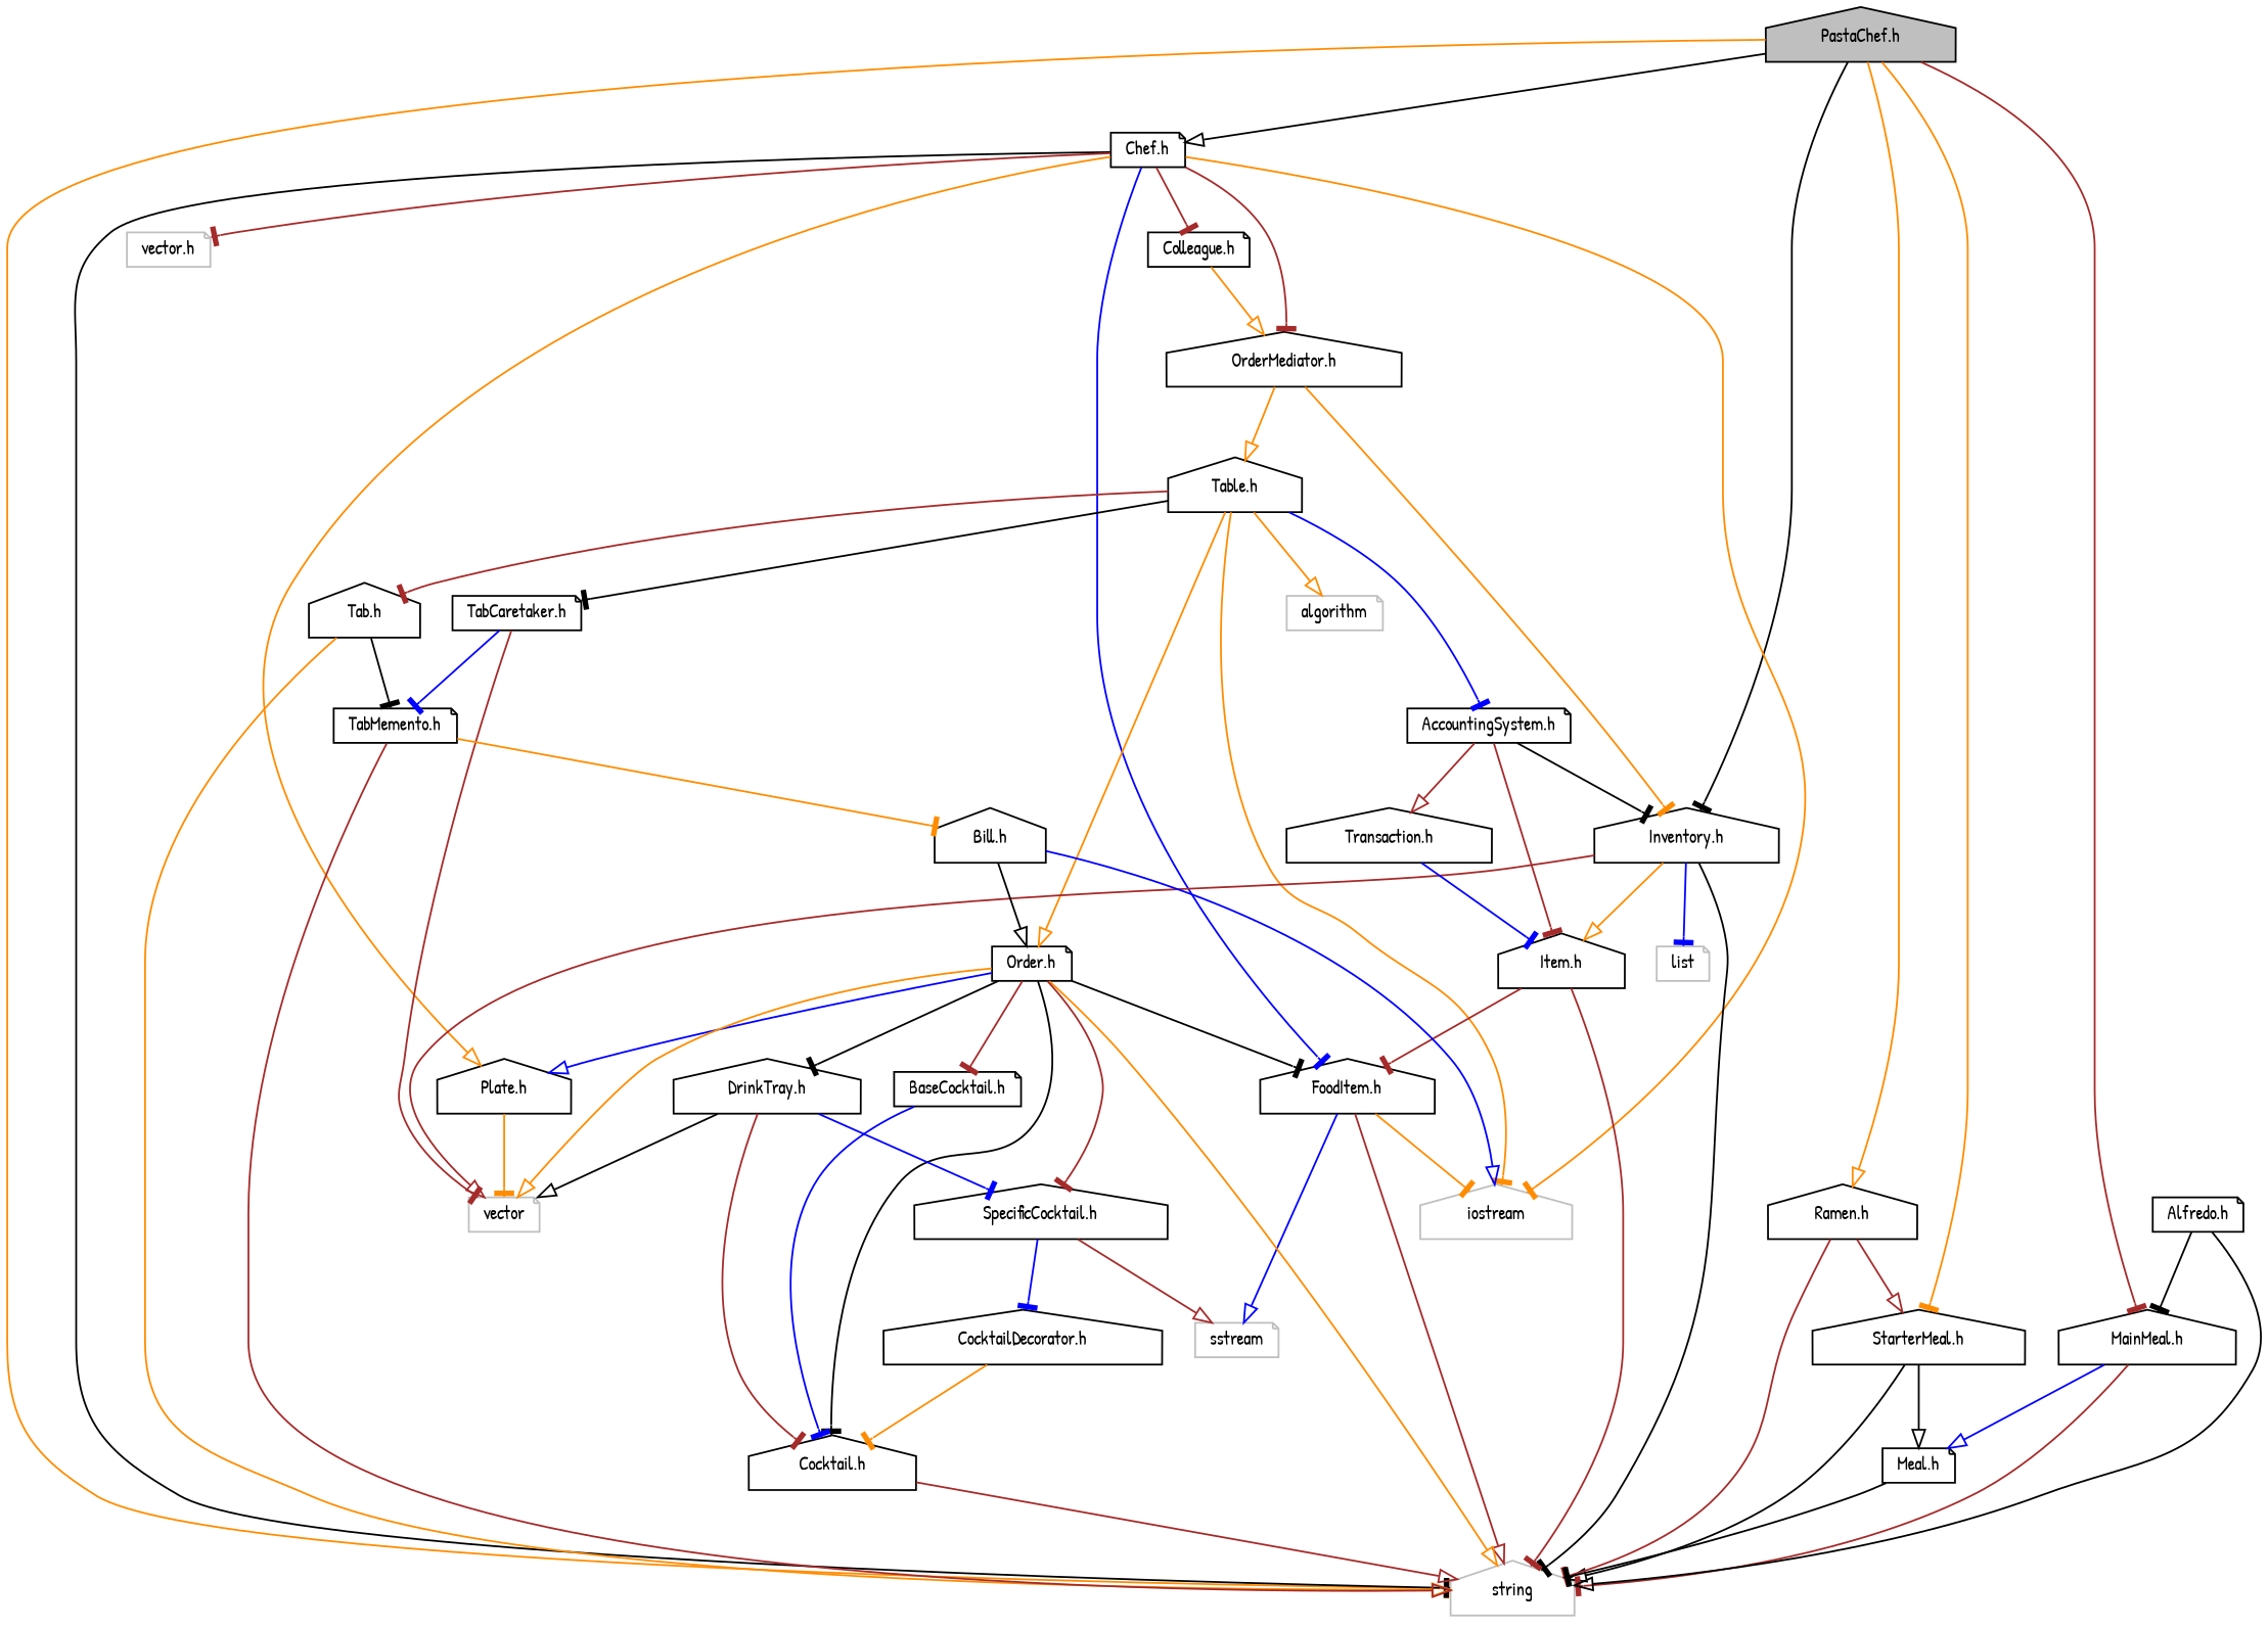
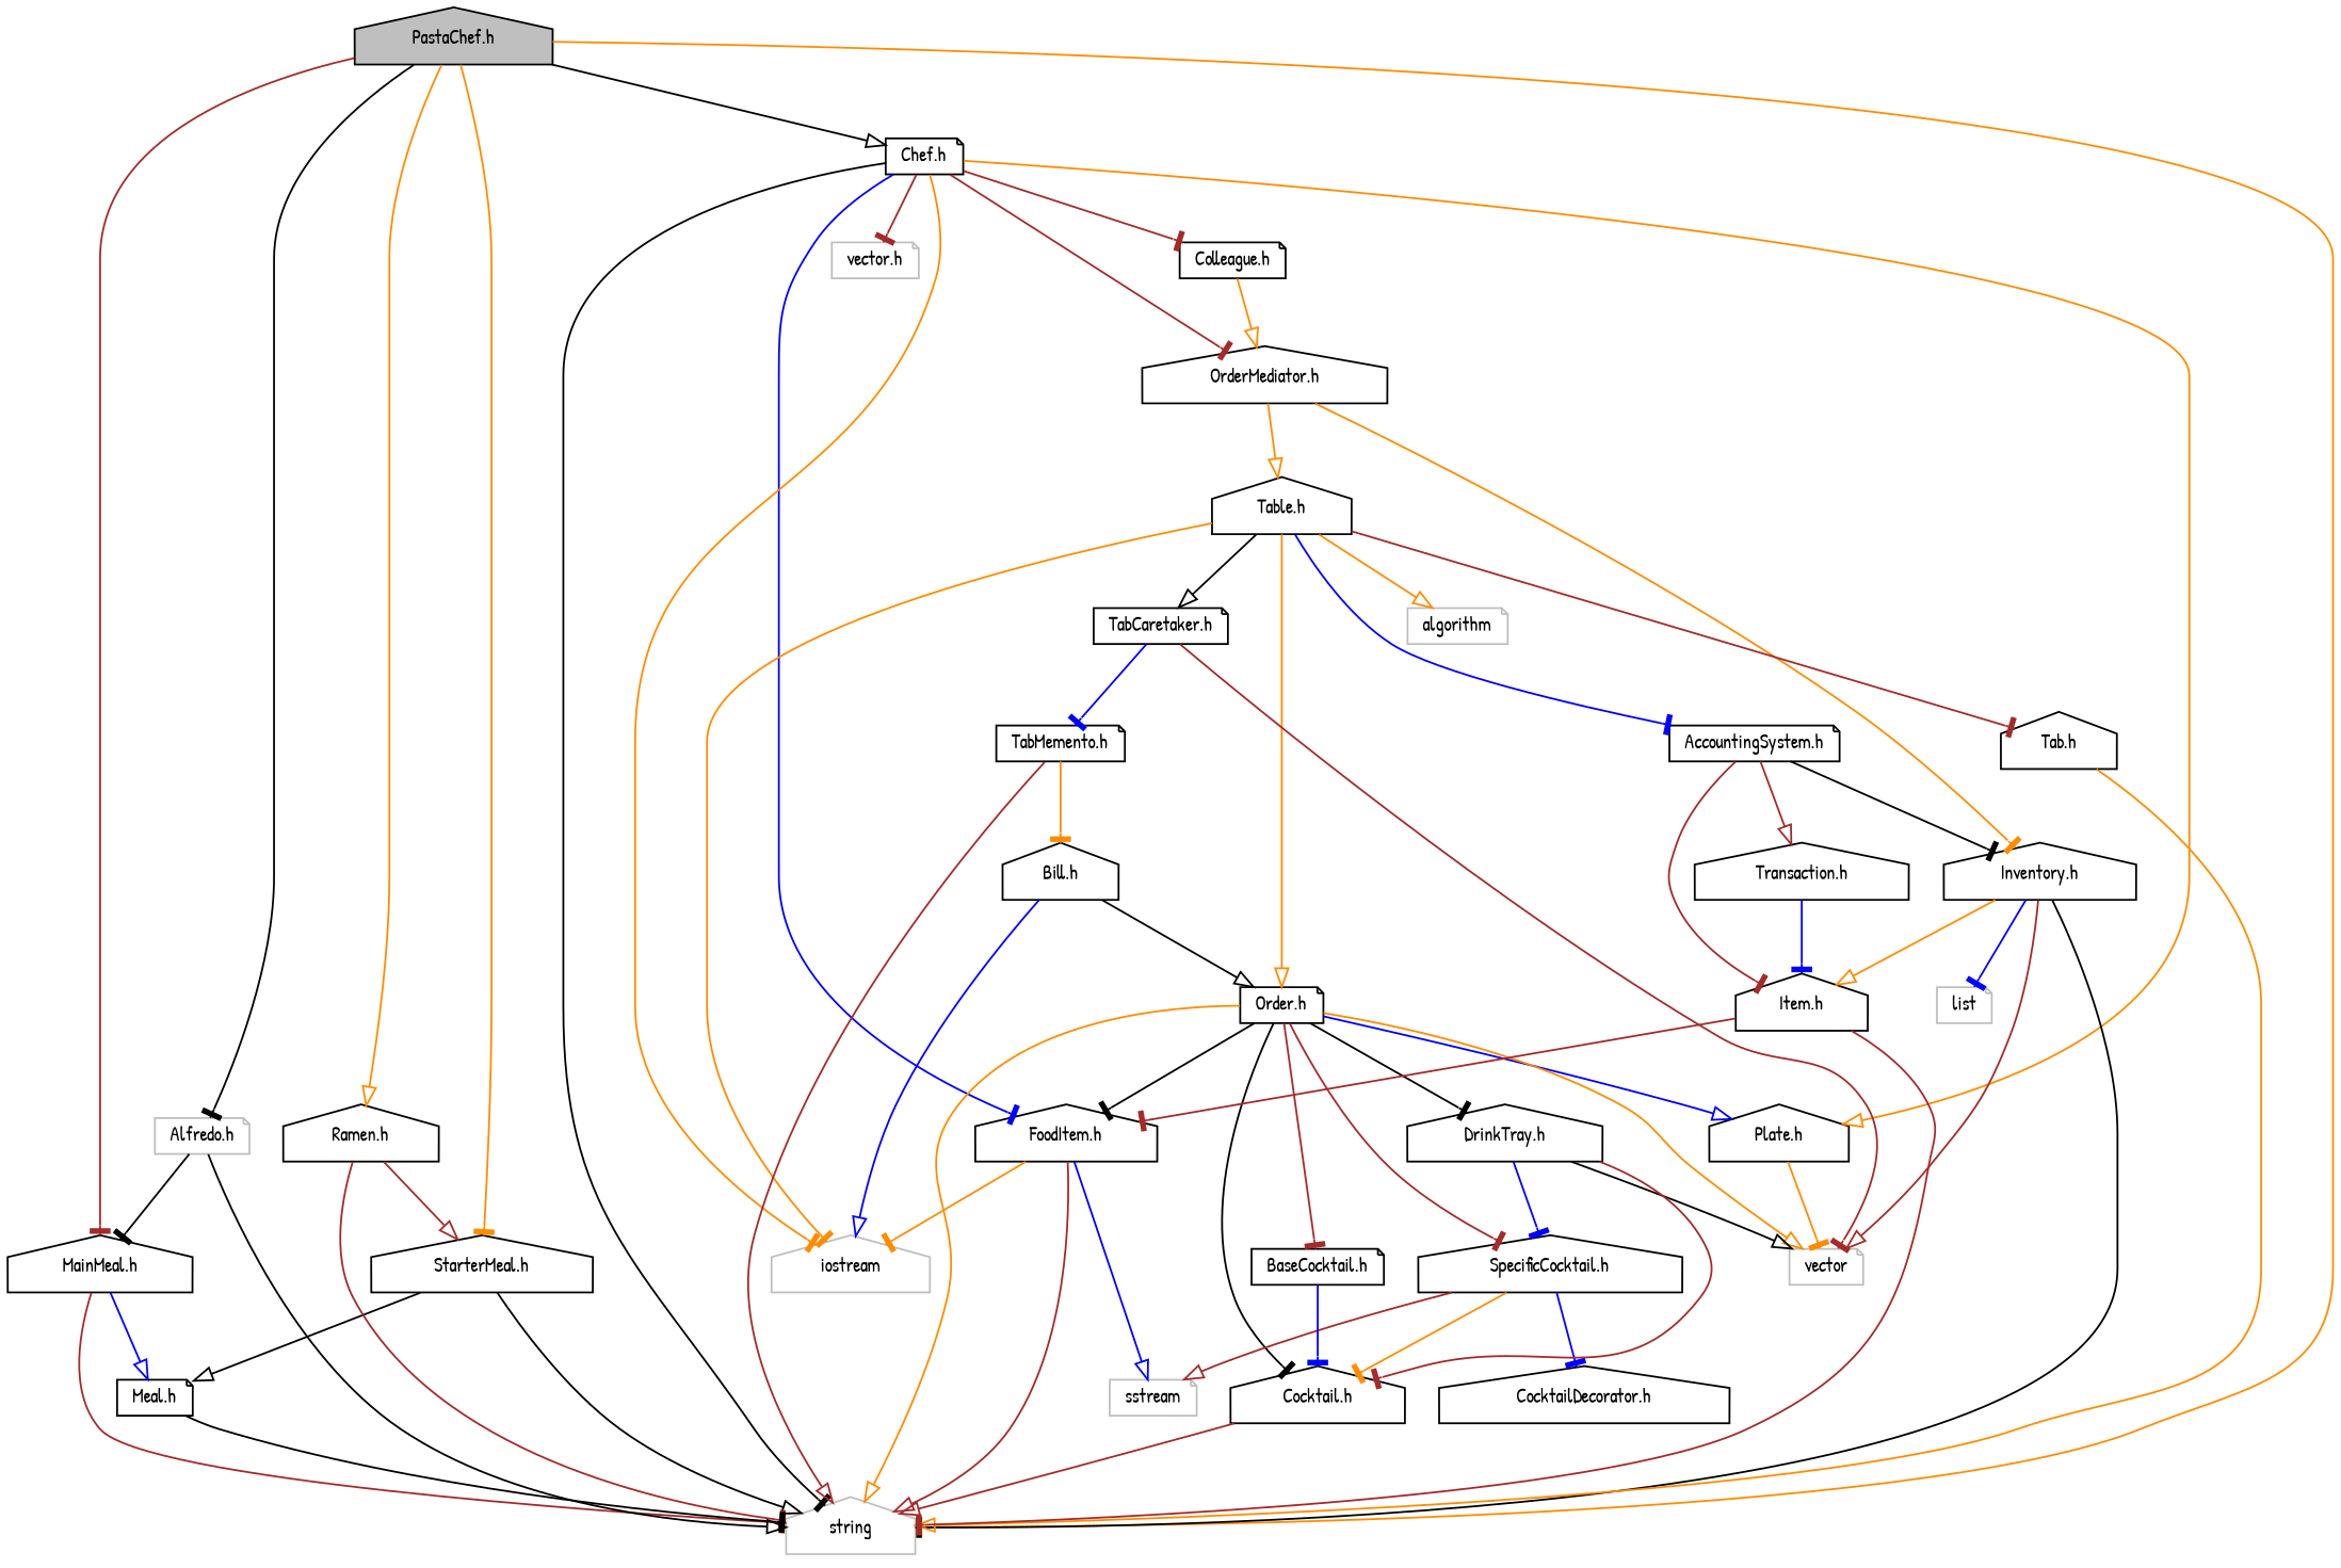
  digraph {
    fontname="Patrick Hand"
    node [color=black fillcolor=white fontname="Patrick Hand" fontsize=10 shape=house style=filled]
    edge [arrowhead=tee color=brown fontname="Patrick Hand" fontsize=10 labelfontname=Helvetica labelfontsize=10 style=solid]
    n1 [fillcolor=grey75 fontcolor=black height=0.2 label="PastaChef.h" width=0.4]
    n2 [color=grey75 height=0.2 label=string width=0.4]
    n3 [height=0.2 label="Chef.h" shape=note width=0.4]
    n4 [height=0.2 label="StarterMeal.h" width=0.4]
    n5 [height=0.2 label="MainMeal.h" width=0.4]
    n6 [height=0.2 label="Ramen.h" width=0.4]
-   n7 [height=0.2 label="Alfredo.h" shape=note width=0.4]
+   n7 [color=grey75 height=0.2 label="Alfredo.h" shape=note width=0.4]
    n8 [height=0.2 label="Colleague.h" shape=note width=0.4]
    n9 [height=0.2 label="OrderMediator.h" width=0.4]
    n10 [height=0.2 label="FoodItem.h" width=0.4]
    n11 [color=grey75 height=0.2 label=iostream width=0.4]
    n12 [height=0.2 label="Plate.h" width=0.4]
    n13 [color=grey75 height=0.2 label="vector.h" shape=note width=0.4]
    n14 [height=0.2 label="Meal.h" shape=note width=0.4]
    n15 [height=0.2 label="Table.h" width=0.4]
    n16 [height=0.2 label="Inventory.h" width=0.4]
    n17 [color=grey75 height=0.2 label=sstream shape=note width=0.4]
    n18 [color=grey75 height=0.2 label=vector shape=note width=0.4]
    n19 [height=0.2 label="Order.h" shape=note width=0.4]
    n20 [height=0.2 label="AccountingSystem.h" shape=note width=0.4]
    n21 [color=grey75 height=0.2 label=algorithm shape=note width=0.4]
    n22 [height=0.2 label="TabCaretaker.h" shape=note width=0.4]
    n23 [height=0.2 label="Tab.h" width=0.4]
    n24 [height=0.2 label="Item.h" width=0.4]
    n25 [color=grey75 height=0.2 label=list shape=note width=0.4]
    n26 [height=0.2 label="SpecificCocktail.h" width=0.4]
    n27 [height=0.2 label="Cocktail.h" width=0.4]
    n28 [height=0.2 label="BaseCocktail.h" shape=note width=0.4]
    n29 [height=0.2 label="DrinkTray.h" width=0.4]
    n30 [height=0.2 label="Transaction.h" width=0.4]
    n31 [height=0.2 label="TabMemento.h" shape=note width=0.4]
    n32 [height=0.2 label="CocktailDecorator.h" width=0.4]
    n33 [height=0.2 label="Bill.h" width=0.4]
    n1 -> n2 [color=darkorange]
    n1 -> n3 [arrowhead=onormal color=black]
    n1 -> n4 [color=darkorange]
    n1 -> n5
    n1 -> n6 [arrowhead=onormal color=darkorange]
-   n1 -> n16 [color=black]
+   n1 -> n7 [color=black]
    n3 -> n2 [color=black]
    n3 -> n8
    n3 -> n9
    n3 -> n10 [color=blue]
    n3 -> n11 [color=darkorange]
    n3 -> n12 [arrowhead=onormal color=darkorange]
    n3 -> n13
    n4 -> n2 [arrowhead=onormal color=black]
    n4 -> n14 [arrowhead=onormal color=black]
    n5 -> n2
    n5 -> n14 [arrowhead=onormal color=blue]
    n6 -> n2
    n6 -> n4 [arrowhead=onormal]
    n7 -> n2 [arrowhead=onormal color=black]
    n7 -> n5 [color=black]
    n8 -> n9 [arrowhead=onormal color=darkorange]
    n9 -> n15 [arrowhead=onormal color=darkorange]
    n9 -> n16 [color=darkorange]
    n10 -> n2 [arrowhead=onormal]
    n10 -> n11 [color=darkorange]
    n10 -> n17 [arrowhead=onormal color=blue]
    n12 -> n18 [color=darkorange]
    n14 -> n2 [color=black]
    n15 -> n11 [color=darkorange]
    n15 -> n19 [arrowhead=onormal color=darkorange]
    n15 -> n20 [color=blue]
    n15 -> n21 [arrowhead=onormal color=darkorange]
-   n15 -> n22 [color=black]
+   n15 -> n22 [arrowhead=onormal color=black]
    n15 -> n23
    n16 -> n2 [color=black]
    n16 -> n18 [arrowhead=onormal]
    n16 -> n24 [arrowhead=onormal color=darkorange]
    n16 -> n25 [color=blue]
    n19 -> n2 [arrowhead=onormal color=darkorange]
    n19 -> n10 [color=black]
    n19 -> n12 [arrowhead=onormal color=blue]
    n19 -> n18 [arrowhead=onormal color=darkorange]
    n19 -> n26
    n19 -> n27 [color=black]
    n19 -> n28
    n19 -> n29 [color=black]
    n20 -> n16 [color=black]
    n20 -> n24
    n20 -> n30 [arrowhead=onormal]
    n22 -> n18
    n22 -> n31 [color=blue]
    n23 -> n2 [arrowhead=onormal color=darkorange]
-   n23 -> n31 [color=black]
    n24 -> n2
    n24 -> n10
    n26 -> n17 [arrowhead=onormal]
    n26 -> n32 [color=blue]
    n27 -> n2 [arrowhead=onormal]
    n28 -> n27 [color=blue]
    n29 -> n18 [arrowhead=onormal color=black]
    n29 -> n26 [color=blue]
    n29 -> n27
    n30 -> n24 [color=blue]
    n31 -> n2 [arrowhead=onormal]
    n31 -> n33 [color=darkorange]
-   n32 -> n27 [color=darkorange]
+   n26 -> n27 [color=darkorange]
    n33 -> n11 [arrowhead=onormal color=blue]
    n33 -> n19 [arrowhead=onormal color=black]
  }
